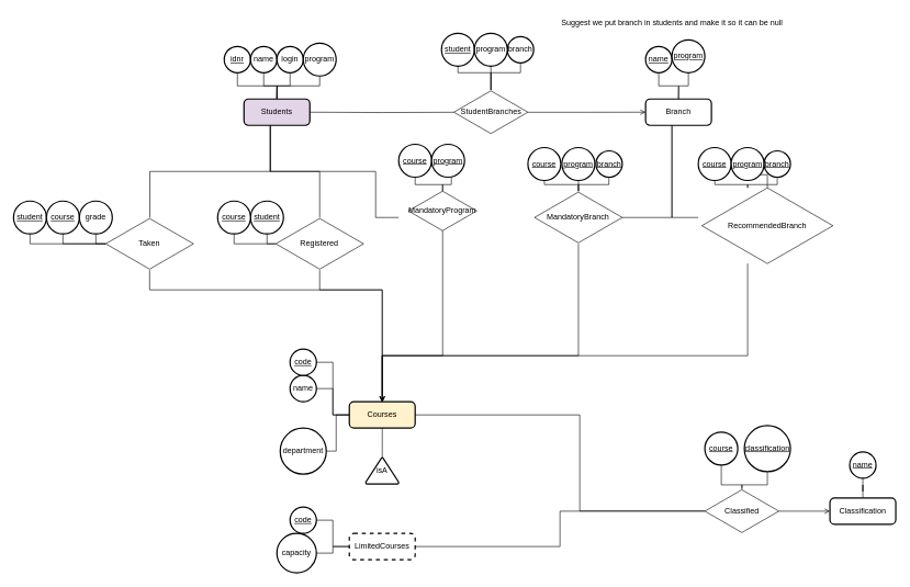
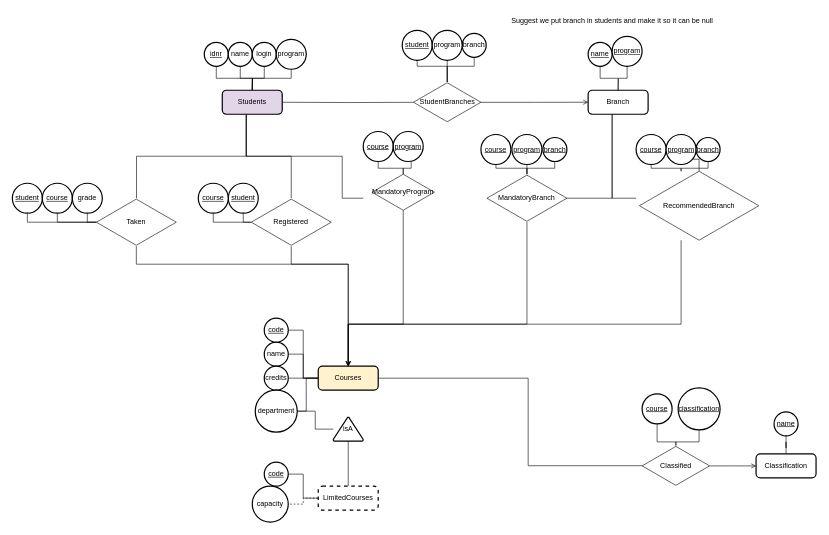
  <mxCell id="0" />
  <mxCell id="1" parent="0" />
  <mxCell id="2" style="edgeStyle=orthogonalEdgeStyle;rounded=0;orthogonalLoop=1;jettySize=auto;html=1;endArrow=none;endFill=0;" edge="1" parent="1" target="11"><mxGeometry relative="1" as="geometry"><mxPoint x="420" y="150" as="sourcePoint" /><Array as="points"><mxPoint x="420" y="130" /><mxPoint x="360" y="130" /></Array></mxGeometry></mxCell>
  <mxCell id="3" style="edgeStyle=orthogonalEdgeStyle;rounded=0;orthogonalLoop=1;jettySize=auto;html=1;endArrow=none;endFill=0;" edge="1" parent="1" target="12"><mxGeometry relative="1" as="geometry"><mxPoint x="420" y="150" as="sourcePoint" /></mxGeometry></mxCell>
  <mxCell id="4" style="edgeStyle=orthogonalEdgeStyle;rounded=0;orthogonalLoop=1;jettySize=auto;html=1;endArrow=none;endFill=0;" edge="1" parent="1" target="13"><mxGeometry relative="1" as="geometry"><mxPoint x="420" y="150" as="sourcePoint" /></mxGeometry></mxCell>
  <mxCell id="5" style="edgeStyle=orthogonalEdgeStyle;rounded=0;orthogonalLoop=1;jettySize=auto;html=1;endArrow=none;endFill=0;" edge="1" parent="1" target="14"><mxGeometry relative="1" as="geometry"><mxPoint x="420" y="150" as="sourcePoint" /><Array as="points"><mxPoint x="420" y="130" /><mxPoint x="485" y="130" /></Array></mxGeometry></mxCell>
  <mxCell id="6" style="edgeStyle=orthogonalEdgeStyle;rounded=0;orthogonalLoop=1;jettySize=auto;html=1;endArrow=none;endFill=0;" edge="1" parent="1" target="39"><mxGeometry relative="1" as="geometry"><mxPoint x="470" y="170" as="sourcePoint" /><mxPoint x="520" y="170" as="targetPoint" /></mxGeometry></mxCell>
  <mxCell id="7" style="edgeStyle=orthogonalEdgeStyle;rounded=0;orthogonalLoop=1;jettySize=auto;html=1;endArrow=none;endFill=0;" edge="1" parent="1" source="10" target="60"><mxGeometry relative="1" as="geometry"><Array as="points"><mxPoint x="410" y="260" /><mxPoint x="570" y="260" /><mxPoint x="570" y="330" /></Array></mxGeometry></mxCell>
  <mxCell id="8" style="edgeStyle=orthogonalEdgeStyle;rounded=0;orthogonalLoop=1;jettySize=auto;html=1;endArrow=none;endFill=0;" edge="1" parent="1" source="10" target="82"><mxGeometry relative="1" as="geometry"><Array as="points"><mxPoint x="410" y="260" /><mxPoint x="485" y="260" /></Array></mxGeometry></mxCell>
  <mxCell id="9" style="edgeStyle=orthogonalEdgeStyle;rounded=0;orthogonalLoop=1;jettySize=auto;html=1;endArrow=none;endFill=0;" edge="1" parent="1" source="10" target="87"><mxGeometry relative="1" as="geometry"><Array as="points"><mxPoint x="410" y="260" /><mxPoint x="227" y="260" /></Array></mxGeometry></mxCell>
  <mxCell id="10" value="Students" style="rounded=1;whiteSpace=wrap;html=1;absoluteArcSize=1;arcSize=14;strokeWidth=2;fillColor=#e1d5e7;" vertex="1" parent="1"><mxGeometry x="370" y="150" width="100" height="40" as="geometry" /></mxCell>
  <mxCell id="11" value="&lt;u&gt;idnr&lt;/u&gt;" style="strokeWidth=2;html=1;shape=mxgraph.flowchart.start_2;whiteSpace=wrap;" vertex="1" parent="1"><mxGeometry x="340" y="70" width="40" height="40" as="geometry" /></mxCell>
  <mxCell id="12" value="name" style="strokeWidth=2;html=1;shape=mxgraph.flowchart.start_2;whiteSpace=wrap;" vertex="1" parent="1"><mxGeometry x="380" y="70" width="40" height="40" as="geometry" /></mxCell>
  <mxCell id="13" value="login" style="strokeWidth=2;html=1;shape=mxgraph.flowchart.start_2;whiteSpace=wrap;" vertex="1" parent="1"><mxGeometry x="420" y="70" width="40" height="40" as="geometry" /></mxCell>
  <mxCell id="14" value="program" style="strokeWidth=2;html=1;shape=mxgraph.flowchart.start_2;whiteSpace=wrap;" vertex="1" parent="1"><mxGeometry x="460" y="65" width="50" height="50" as="geometry" /></mxCell>
  <mxCell id="15" value="&lt;u&gt;student&lt;/u&gt;" style="strokeWidth=2;html=1;shape=mxgraph.flowchart.start_2;whiteSpace=wrap;" vertex="1" parent="1"><mxGeometry x="670" y="50" width="50" height="50" as="geometry" /></mxCell>
  <mxCell id="16" value="branch" style="strokeWidth=2;html=1;shape=mxgraph.flowchart.start_2;whiteSpace=wrap;" vertex="1" parent="1"><mxGeometry x="770" y="55" width="40" height="40" as="geometry" /></mxCell>
  <mxCell id="17" value="program" style="strokeWidth=2;html=1;shape=mxgraph.flowchart.start_2;whiteSpace=wrap;" vertex="1" parent="1"><mxGeometry x="720" y="50" width="50" height="50" as="geometry" /></mxCell>
  <mxCell id="18" style="edgeStyle=orthogonalEdgeStyle;rounded=0;orthogonalLoop=1;jettySize=auto;html=1;endArrow=none;endFill=0;" edge="1" parent="1" target="24"><mxGeometry relative="1" as="geometry"><mxPoint x="1030" y="150" as="sourcePoint" /></mxGeometry></mxCell>
  <mxCell id="19" style="edgeStyle=orthogonalEdgeStyle;rounded=0;orthogonalLoop=1;jettySize=auto;html=1;endArrow=none;endFill=0;" edge="1" parent="1" source="22" target="65"><mxGeometry relative="1" as="geometry"><Array as="points"><mxPoint x="1020" y="330" /></Array></mxGeometry></mxCell>
  <mxCell id="20" style="edgeStyle=orthogonalEdgeStyle;rounded=0;orthogonalLoop=1;jettySize=auto;html=1;endArrow=none;endFill=0;" edge="1" parent="1" source="22" target="23"><mxGeometry relative="1" as="geometry" /></mxCell>
  <mxCell id="21" style="edgeStyle=orthogonalEdgeStyle;rounded=0;orthogonalLoop=1;jettySize=auto;html=1;endArrow=none;endFill=0;" edge="1" parent="1" source="22" target="75"><mxGeometry relative="1" as="geometry"><Array as="points"><mxPoint x="1020" y="330" /></Array></mxGeometry></mxCell>
  <mxCell id="22" value="Branch" style="rounded=1;whiteSpace=wrap;html=1;absoluteArcSize=1;arcSize=14;strokeWidth=2;" vertex="1" parent="1"><mxGeometry x="980" y="150" width="100" height="40" as="geometry" /></mxCell>
  <mxCell id="23" value="&lt;u&gt;name&lt;/u&gt;" style="strokeWidth=2;html=1;shape=mxgraph.flowchart.start_2;whiteSpace=wrap;" vertex="1" parent="1"><mxGeometry x="980" y="70" width="40" height="40" as="geometry" /></mxCell>
  <mxCell id="24" value="&lt;u&gt;program&lt;/u&gt;" style="strokeWidth=2;html=1;shape=mxgraph.flowchart.start_2;whiteSpace=wrap;" vertex="1" parent="1"><mxGeometry x="1020" y="60" width="50" height="50" as="geometry" /></mxCell>
  <mxCell id="25" style="edgeStyle=orthogonalEdgeStyle;rounded=0;orthogonalLoop=1;jettySize=auto;html=1;endArrow=none;endFill=0;" edge="1" parent="1" source="29" target="30"><mxGeometry relative="1" as="geometry" /></mxCell>
+ <mxCell id="26" style="edgeStyle=orthogonalEdgeStyle;rounded=0;orthogonalLoop=1;jettySize=auto;html=1;endArrow=none;endFill=0;" edge="1" parent="1" source="29" target="31"><mxGeometry relative="1" as="geometry" /></mxCell>
  <mxCell id="27" style="edgeStyle=orthogonalEdgeStyle;rounded=0;orthogonalLoop=1;jettySize=auto;html=1;endArrow=none;endFill=0;" edge="1" parent="1" source="29" target="32"><mxGeometry relative="1" as="geometry"><Array as="points"><mxPoint x="510" y="630" /><mxPoint x="510" y="685" /></Array></mxGeometry></mxCell>
  <mxCell id="28" style="edgeStyle=orthogonalEdgeStyle;rounded=0;orthogonalLoop=1;jettySize=auto;html=1;endArrow=none;endFill=0;" edge="1" parent="1" source="29" target="51"><mxGeometry relative="1" as="geometry"><Array as="points"><mxPoint x="880" y="630" /><mxPoint x="880" y="776" /></Array></mxGeometry></mxCell>
  <mxCell id="29" value="Courses" style="rounded=1;whiteSpace=wrap;html=1;absoluteArcSize=1;arcSize=14;strokeWidth=2;fillColor=#fff2cc;" vertex="1" parent="1"><mxGeometry x="530" y="610" width="100" height="40" as="geometry" /></mxCell>
  <mxCell id="30" value="name" style="strokeWidth=2;html=1;shape=mxgraph.flowchart.start_2;whiteSpace=wrap;" vertex="1" parent="1"><mxGeometry x="440" y="570" width="40" height="40" as="geometry" /></mxCell>
+ <mxCell id="31" value="credits" style="strokeWidth=2;html=1;shape=mxgraph.flowchart.start_2;whiteSpace=wrap;" vertex="1" parent="1"><mxGeometry x="440" y="610" width="40" height="40" as="geometry" /></mxCell>
  <mxCell id="32" value="department" style="strokeWidth=2;html=1;shape=mxgraph.flowchart.start_2;whiteSpace=wrap;" vertex="1" parent="1"><mxGeometry x="425" y="650" width="70" height="70" as="geometry" /></mxCell>
  <mxCell id="33" value="&lt;u&gt;code&lt;/u&gt;" style="strokeWidth=2;html=1;shape=mxgraph.flowchart.start_2;whiteSpace=wrap;" vertex="1" parent="1"><mxGeometry x="440" y="530" width="40" height="40" as="geometry" /></mxCell>
  <mxCell id="34" style="edgeStyle=orthogonalEdgeStyle;rounded=0;orthogonalLoop=1;jettySize=auto;html=1;entryX=1;entryY=0.5;entryDx=0;entryDy=0;entryPerimeter=0;endArrow=none;endFill=0;" edge="1" parent="1" source="29" target="33"><mxGeometry relative="1" as="geometry" /></mxCell>
  <mxCell id="35" style="edgeStyle=orthogonalEdgeStyle;rounded=0;orthogonalLoop=1;jettySize=auto;html=1;endArrow=open;endFill=0;" edge="1" parent="1" source="39"><mxGeometry relative="1" as="geometry"><mxPoint x="980" y="170" as="targetPoint" /></mxGeometry></mxCell>
  <mxCell id="36" style="edgeStyle=orthogonalEdgeStyle;rounded=0;orthogonalLoop=1;jettySize=auto;html=1;endArrow=none;endFill=0;" edge="1" parent="1" source="39" target="17"><mxGeometry relative="1" as="geometry"><Array as="points" /></mxGeometry></mxCell>
  <mxCell id="37" style="edgeStyle=orthogonalEdgeStyle;rounded=0;orthogonalLoop=1;jettySize=auto;html=1;endArrow=none;endFill=0;" edge="1" parent="1" source="39" target="15"><mxGeometry relative="1" as="geometry"><Array as="points"><mxPoint x="745" y="110" /><mxPoint x="695" y="110" /></Array></mxGeometry></mxCell>
  <mxCell id="38" style="edgeStyle=orthogonalEdgeStyle;rounded=0;orthogonalLoop=1;jettySize=auto;html=1;endArrow=none;endFill=0;" edge="1" parent="1" source="39" target="16"><mxGeometry relative="1" as="geometry"><Array as="points"><mxPoint x="745" y="110" /><mxPoint x="790" y="110" /></Array></mxGeometry></mxCell>
  <mxCell id="39" value="StudentBranches" style="html=1;whiteSpace=wrap;aspect=fixed;shape=isoRectangle;" vertex="1" parent="1"><mxGeometry x="688.75" y="136.25" width="112.5" height="67.5" as="geometry" /></mxCell>
- <mxCell id="40" style="edgeStyle=orthogonalEdgeStyle;rounded=0;orthogonalLoop=1;jettySize=auto;html=1;endArrow=none;endFill=0;" edge="1" parent="1" source="41" target="29"><mxGeometry relative="1" as="geometry" /></mxCell>
+ <mxCell id="40" style="edgeStyle=orthogonalEdgeStyle;rounded=0;orthogonalLoop=1;jettySize=auto;html=1;endArrow=none;endFill=0;" edge="1" parent="1" source="41" target="32"><mxGeometry relative="1" as="geometry" /></mxCell>
  <mxCell id="41" value="isA" style="strokeWidth=2;html=1;shape=mxgraph.flowchart.extract_or_measurement;whiteSpace=wrap;" vertex="1" parent="1"><mxGeometry x="555" y="695" width="50" height="40" as="geometry" /></mxCell>
- <mxCell id="42" style="edgeStyle=orthogonalEdgeStyle;rounded=0;orthogonalLoop=1;jettySize=auto;html=1;endArrow=none;endFill=0;" edge="1" parent="1" source="45" target="51"><mxGeometry relative="1" as="geometry" /></mxCell>
+ <mxCell id="42" style="edgeStyle=orthogonalEdgeStyle;rounded=0;orthogonalLoop=1;jettySize=auto;html=1;endArrow=none;endFill=0;" edge="1" parent="1" source="45" target="41"><mxGeometry relative="1" as="geometry" /></mxCell>
  <mxCell id="43" style="edgeStyle=orthogonalEdgeStyle;rounded=0;orthogonalLoop=1;jettySize=auto;html=1;endArrow=none;endFill=0;" edge="1" parent="1" source="45" target="46"><mxGeometry relative="1" as="geometry" /></mxCell>
- <mxCell id="44" style="edgeStyle=orthogonalEdgeStyle;rounded=0;orthogonalLoop=1;jettySize=auto;html=1;endArrow=none;endFill=0;" edge="1" parent="1" source="45" target="47"><mxGeometry relative="1" as="geometry" /></mxCell>
+ <mxCell id="44" style="edgeStyle=orthogonalEdgeStyle;rounded=0;orthogonalLoop=1;jettySize=auto;html=1;endArrow=none;endFill=0;dashed=1;" edge="1" parent="1" source="45" target="47"><mxGeometry relative="1" as="geometry" /></mxCell>
  <mxCell id="45" value="LimitedCourses" style="rounded=1;whiteSpace=wrap;html=1;absoluteArcSize=1;arcSize=14;strokeWidth=2;dashed=1;" vertex="1" parent="1"><mxGeometry x="530" y="810" width="100" height="40" as="geometry" /></mxCell>
  <mxCell id="46" value="&lt;u&gt;code&lt;/u&gt;" style="strokeWidth=2;html=1;shape=mxgraph.flowchart.start_2;whiteSpace=wrap;" vertex="1" parent="1"><mxGeometry x="440" y="770" width="40" height="40" as="geometry" /></mxCell>
  <mxCell id="47" value="capacity" style="strokeWidth=2;html=1;shape=mxgraph.flowchart.start_2;whiteSpace=wrap;" vertex="1" parent="1"><mxGeometry x="420" y="810" width="60" height="60" as="geometry" /></mxCell>
  <mxCell id="48" style="edgeStyle=orthogonalEdgeStyle;rounded=0;orthogonalLoop=1;jettySize=auto;html=1;endArrow=none;endFill=0;" edge="1" parent="1" source="51" target="52"><mxGeometry relative="1" as="geometry"><Array as="points"><mxPoint x="1126" y="736.25" /><mxPoint x="1095" y="736.25" /></Array></mxGeometry></mxCell>
  <mxCell id="49" style="edgeStyle=orthogonalEdgeStyle;rounded=0;orthogonalLoop=1;jettySize=auto;html=1;endArrow=none;endFill=0;" edge="1" parent="1" source="51" target="53"><mxGeometry relative="1" as="geometry"><Array as="points"><mxPoint x="1126" y="736.25" /><mxPoint x="1165" y="736.25" /></Array></mxGeometry></mxCell>
  <mxCell id="50" style="edgeStyle=orthogonalEdgeStyle;rounded=0;orthogonalLoop=1;jettySize=auto;html=1;endArrow=open;endFill=0;" edge="1" parent="1" source="51" target="55"><mxGeometry relative="1" as="geometry" /></mxCell>
  <mxCell id="51" value="Classified" style="html=1;whiteSpace=wrap;aspect=fixed;shape=isoRectangle;" vertex="1" parent="1"><mxGeometry x="1070" y="742.5" width="112.5" height="67.5" as="geometry" /></mxCell>
  <mxCell id="52" value="&lt;u&gt;course&lt;/u&gt;" style="strokeWidth=2;html=1;shape=mxgraph.flowchart.start_2;whiteSpace=wrap;" vertex="1" parent="1"><mxGeometry x="1070" y="656.25" width="50" height="50" as="geometry" /></mxCell>
  <mxCell id="53" value="&lt;u&gt;classification&lt;/u&gt;" style="strokeWidth=2;html=1;shape=mxgraph.flowchart.start_2;whiteSpace=wrap;" vertex="1" parent="1"><mxGeometry x="1130" y="646.25" width="70" height="70" as="geometry" /></mxCell>
  <mxCell id="54" style="edgeStyle=orthogonalEdgeStyle;rounded=0;orthogonalLoop=1;jettySize=auto;html=1;endArrow=none;endFill=0;" edge="1" parent="1" source="55" target="56"><mxGeometry relative="1" as="geometry" /></mxCell>
  <mxCell id="55" value="Classification" style="rounded=1;whiteSpace=wrap;html=1;absoluteArcSize=1;arcSize=14;strokeWidth=2;" vertex="1" parent="1"><mxGeometry x="1260" y="756.25" width="100" height="40" as="geometry" /></mxCell>
  <mxCell id="56" value="&lt;u&gt;name&lt;/u&gt;" style="strokeWidth=2;html=1;shape=mxgraph.flowchart.start_2;whiteSpace=wrap;" vertex="1" parent="1"><mxGeometry x="1290" y="686.25" width="40" height="40" as="geometry" /></mxCell>
  <mxCell id="57" style="edgeStyle=orthogonalEdgeStyle;rounded=0;orthogonalLoop=1;jettySize=auto;html=1;endArrow=open;endFill=0;" edge="1" parent="1" source="60" target="29"><mxGeometry relative="1" as="geometry"><Array as="points"><mxPoint x="672" y="540" /><mxPoint x="580" y="540" /></Array></mxGeometry></mxCell>
  <mxCell id="58" style="edgeStyle=orthogonalEdgeStyle;rounded=0;orthogonalLoop=1;jettySize=auto;html=1;endArrow=none;endFill=0;" edge="1" parent="1" source="60" target="66"><mxGeometry relative="1" as="geometry"><Array as="points"><mxPoint x="672" y="280" /><mxPoint x="630" y="280" /></Array></mxGeometry></mxCell>
  <mxCell id="59" style="edgeStyle=orthogonalEdgeStyle;rounded=0;orthogonalLoop=1;jettySize=auto;html=1;endArrow=none;endFill=0;" edge="1" parent="1" source="60" target="67"><mxGeometry relative="1" as="geometry"><Array as="points"><mxPoint x="672" y="280" /><mxPoint x="685" y="280" /></Array></mxGeometry></mxCell>
  <mxCell id="60" value="MandatoryProgram" style="html=1;whiteSpace=wrap;aspect=fixed;shape=isoRectangle;" vertex="1" parent="1"><mxGeometry x="605" y="290" width="133.33" height="60" as="geometry" /></mxCell>
  <mxCell id="61" style="edgeStyle=orthogonalEdgeStyle;rounded=0;orthogonalLoop=1;jettySize=auto;html=1;endArrow=open;endFill=0;" edge="1" parent="1" source="65" target="29"><mxGeometry relative="1" as="geometry"><Array as="points"><mxPoint x="877" y="540" /><mxPoint x="580" y="540" /></Array></mxGeometry></mxCell>
  <mxCell id="62" style="edgeStyle=orthogonalEdgeStyle;rounded=0;orthogonalLoop=1;jettySize=auto;html=1;endArrow=none;endFill=0;" edge="1" parent="1" source="65" target="69"><mxGeometry relative="1" as="geometry" /></mxCell>
  <mxCell id="63" style="edgeStyle=orthogonalEdgeStyle;rounded=0;orthogonalLoop=1;jettySize=auto;html=1;endArrow=none;endFill=0;" edge="1" parent="1" source="65" target="70"><mxGeometry relative="1" as="geometry"><Array as="points"><mxPoint x="878.25" y="280" /><mxPoint x="924.25" y="280" /></Array></mxGeometry></mxCell>
  <mxCell id="64" style="edgeStyle=orthogonalEdgeStyle;rounded=0;orthogonalLoop=1;jettySize=auto;html=1;endArrow=none;endFill=0;" edge="1" parent="1" source="65" target="68"><mxGeometry relative="1" as="geometry"><Array as="points"><mxPoint x="878.25" y="280" /><mxPoint x="826.25" y="280" /></Array></mxGeometry></mxCell>
  <mxCell id="65" value="MandatoryBranch" style="html=1;whiteSpace=wrap;aspect=fixed;shape=isoRectangle;" vertex="1" parent="1"><mxGeometry x="811.25" y="290" width="133.33" height="80" as="geometry" /></mxCell>
  <mxCell id="66" value="&lt;u&gt;course&lt;/u&gt;" style="strokeWidth=2;html=1;shape=mxgraph.flowchart.start_2;whiteSpace=wrap;" vertex="1" parent="1"><mxGeometry x="605" y="218.75" width="50" height="50" as="geometry" /></mxCell>
  <mxCell id="67" value="&lt;u&gt;program&lt;/u&gt;" style="strokeWidth=2;html=1;shape=mxgraph.flowchart.start_2;whiteSpace=wrap;" vertex="1" parent="1"><mxGeometry x="655" y="218.75" width="50" height="50" as="geometry" /></mxCell>
  <mxCell id="68" value="&lt;u&gt;course&lt;/u&gt;" style="strokeWidth=2;html=1;shape=mxgraph.flowchart.start_2;whiteSpace=wrap;" vertex="1" parent="1"><mxGeometry x="801.25" y="223.75" width="50" height="50" as="geometry" /></mxCell>
  <mxCell id="69" value="&lt;u&gt;program&lt;/u&gt;" style="strokeWidth=2;html=1;shape=mxgraph.flowchart.start_2;whiteSpace=wrap;" vertex="1" parent="1"><mxGeometry x="852.92" y="223.75" width="50" height="50" as="geometry" /></mxCell>
  <mxCell id="70" value="&lt;u&gt;branch&lt;/u&gt;" style="strokeWidth=2;html=1;shape=mxgraph.flowchart.start_2;whiteSpace=wrap;" vertex="1" parent="1"><mxGeometry x="904.58" y="228.75" width="40" height="40" as="geometry" /></mxCell>
  <mxCell id="71" style="edgeStyle=orthogonalEdgeStyle;rounded=0;orthogonalLoop=1;jettySize=auto;html=1;endArrow=none;endFill=0;" edge="1" parent="1" source="75" target="76"><mxGeometry relative="1" as="geometry"><Array as="points"><mxPoint x="1135" y="280" /><mxPoint x="1085" y="280" /></Array></mxGeometry></mxCell>
  <mxCell id="72" style="edgeStyle=orthogonalEdgeStyle;rounded=0;orthogonalLoop=1;jettySize=auto;html=1;endArrow=none;endFill=0;" edge="1" parent="1" source="75" target="77"><mxGeometry relative="1" as="geometry" /></mxCell>
  <mxCell id="73" style="edgeStyle=orthogonalEdgeStyle;rounded=0;orthogonalLoop=1;jettySize=auto;html=1;endArrow=none;endFill=0;" edge="1" parent="1" source="75" target="78"><mxGeometry relative="1" as="geometry"><Array as="points"><mxPoint x="1135" y="280" /><mxPoint x="1180" y="280" /></Array></mxGeometry></mxCell>
  <mxCell id="74" style="edgeStyle=orthogonalEdgeStyle;rounded=0;orthogonalLoop=1;jettySize=auto;html=1;endArrow=open;endFill=0;" edge="1" parent="1" source="75" target="29"><mxGeometry relative="1" as="geometry"><Array as="points"><mxPoint x="1135" y="540" /><mxPoint x="580" y="540" /></Array></mxGeometry></mxCell>
  <mxCell id="75" value="RecommendedBranch" style="html=1;whiteSpace=wrap;aspect=fixed;shape=isoRectangle;" vertex="1" parent="1"><mxGeometry x="1060" y="285" width="210" height="115" as="geometry" /></mxCell>
  <mxCell id="76" value="&lt;u&gt;course&lt;/u&gt;" style="strokeWidth=2;html=1;shape=mxgraph.flowchart.start_2;whiteSpace=wrap;" vertex="1" parent="1"><mxGeometry x="1060" y="223.75" width="50" height="50" as="geometry" /></mxCell>
  <mxCell id="77" value="&lt;u&gt;program&lt;/u&gt;" style="strokeWidth=2;html=1;shape=mxgraph.flowchart.start_2;whiteSpace=wrap;" vertex="1" parent="1"><mxGeometry x="1110" y="223.75" width="50" height="50" as="geometry" /></mxCell>
  <mxCell id="78" value="&lt;u&gt;branch&lt;/u&gt;" style="strokeWidth=2;html=1;shape=mxgraph.flowchart.start_2;whiteSpace=wrap;" vertex="1" parent="1"><mxGeometry x="1160" y="228.75" width="40" height="40" as="geometry" /></mxCell>
  <mxCell id="79" style="edgeStyle=orthogonalEdgeStyle;rounded=0;orthogonalLoop=1;jettySize=auto;html=1;endArrow=open;endFill=0;" edge="1" parent="1" source="82" target="29"><mxGeometry relative="1" as="geometry"><Array as="points"><mxPoint x="485" y="440" /><mxPoint x="580" y="440" /></Array></mxGeometry></mxCell>
  <mxCell id="80" style="edgeStyle=orthogonalEdgeStyle;rounded=0;orthogonalLoop=1;jettySize=auto;html=1;endArrow=none;endFill=0;" edge="1" parent="1" source="82" target="90"><mxGeometry relative="1" as="geometry"><Array as="points"><mxPoint x="355" y="370" /></Array></mxGeometry></mxCell>
  <mxCell id="81" style="edgeStyle=orthogonalEdgeStyle;rounded=0;orthogonalLoop=1;jettySize=auto;html=1;endArrow=none;endFill=0;" edge="1" parent="1" source="82" target="89"><mxGeometry relative="1" as="geometry"><Array as="points"><mxPoint x="405" y="370" /></Array></mxGeometry></mxCell>
  <mxCell id="82" value="Registered" style="html=1;whiteSpace=wrap;aspect=fixed;shape=isoRectangle;" vertex="1" parent="1"><mxGeometry x="418.34" y="330" width="133.33" height="80" as="geometry" /></mxCell>
  <mxCell id="83" style="edgeStyle=orthogonalEdgeStyle;rounded=0;orthogonalLoop=1;jettySize=auto;html=1;endArrow=open;endFill=0;" edge="1" parent="1" source="87" target="29"><mxGeometry relative="1" as="geometry"><Array as="points"><mxPoint x="227" y="440" /><mxPoint x="580" y="440" /></Array></mxGeometry></mxCell>
  <mxCell id="84" style="edgeStyle=orthogonalEdgeStyle;rounded=0;orthogonalLoop=1;jettySize=auto;html=1;endArrow=none;endFill=0;" edge="1" parent="1" source="87" target="88"><mxGeometry relative="1" as="geometry"><Array as="points"><mxPoint x="45" y="370" /></Array></mxGeometry></mxCell>
  <mxCell id="85" style="edgeStyle=orthogonalEdgeStyle;rounded=0;orthogonalLoop=1;jettySize=auto;html=1;endArrow=none;endFill=0;" edge="1" parent="1" source="87" target="91"><mxGeometry relative="1" as="geometry"><Array as="points"><mxPoint x="95" y="370" /></Array></mxGeometry></mxCell>
  <mxCell id="86" style="edgeStyle=orthogonalEdgeStyle;rounded=0;orthogonalLoop=1;jettySize=auto;html=1;endArrow=none;endFill=0;" edge="1" parent="1" source="87" target="92"><mxGeometry relative="1" as="geometry"><Array as="points"><mxPoint x="145" y="370" /></Array></mxGeometry></mxCell>
  <mxCell id="87" value="Taken" style="html=1;whiteSpace=wrap;aspect=fixed;shape=isoRectangle;" vertex="1" parent="1"><mxGeometry x="160" y="330" width="133.33" height="80" as="geometry" /></mxCell>
  <mxCell id="88" value="&lt;u&gt;student&lt;/u&gt;" style="strokeWidth=2;html=1;shape=mxgraph.flowchart.start_2;whiteSpace=wrap;" vertex="1" parent="1"><mxGeometry x="20" y="305" width="50" height="50" as="geometry" /></mxCell>
  <mxCell id="89" value="&lt;u&gt;student&lt;/u&gt;" style="strokeWidth=2;html=1;shape=mxgraph.flowchart.start_2;whiteSpace=wrap;" vertex="1" parent="1"><mxGeometry x="380" y="305" width="50" height="50" as="geometry" /></mxCell>
  <mxCell id="90" value="&lt;u&gt;course&lt;/u&gt;" style="strokeWidth=2;html=1;shape=mxgraph.flowchart.start_2;whiteSpace=wrap;" vertex="1" parent="1"><mxGeometry x="330" y="305" width="50" height="50" as="geometry" /></mxCell>
  <mxCell id="91" value="&lt;u&gt;course&lt;/u&gt;" style="strokeWidth=2;html=1;shape=mxgraph.flowchart.start_2;whiteSpace=wrap;" vertex="1" parent="1"><mxGeometry x="70" y="305" width="50" height="50" as="geometry" /></mxCell>
  <mxCell id="92" value="grade" style="strokeWidth=2;html=1;shape=mxgraph.flowchart.start_2;whiteSpace=wrap;" vertex="1" parent="1"><mxGeometry x="120" y="305" width="50" height="50" as="geometry" /></mxCell>
  <mxCell id="93" value="Suggest we put branch in students and make it so it can be null" style="text;html=1;align=center;verticalAlign=middle;resizable=0;points=[];autosize=1;strokeColor=none;fillColor=none;" vertex="1" parent="1"><mxGeometry x="840" y="20" width="360" height="30" as="geometry" /></mxCell>
